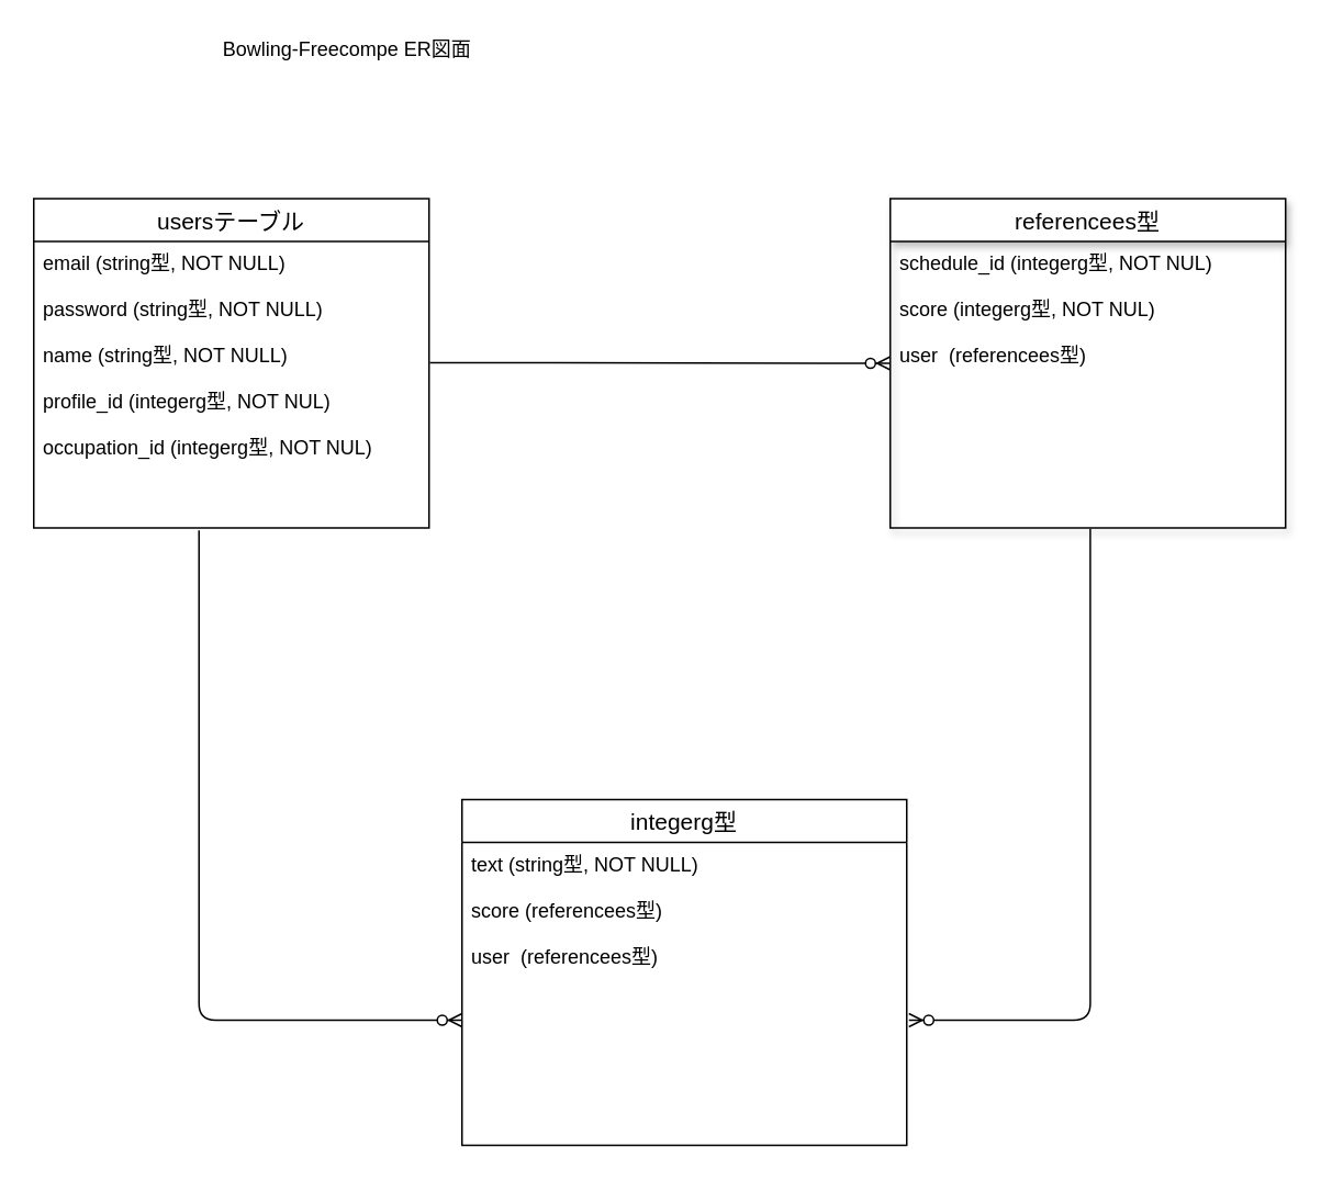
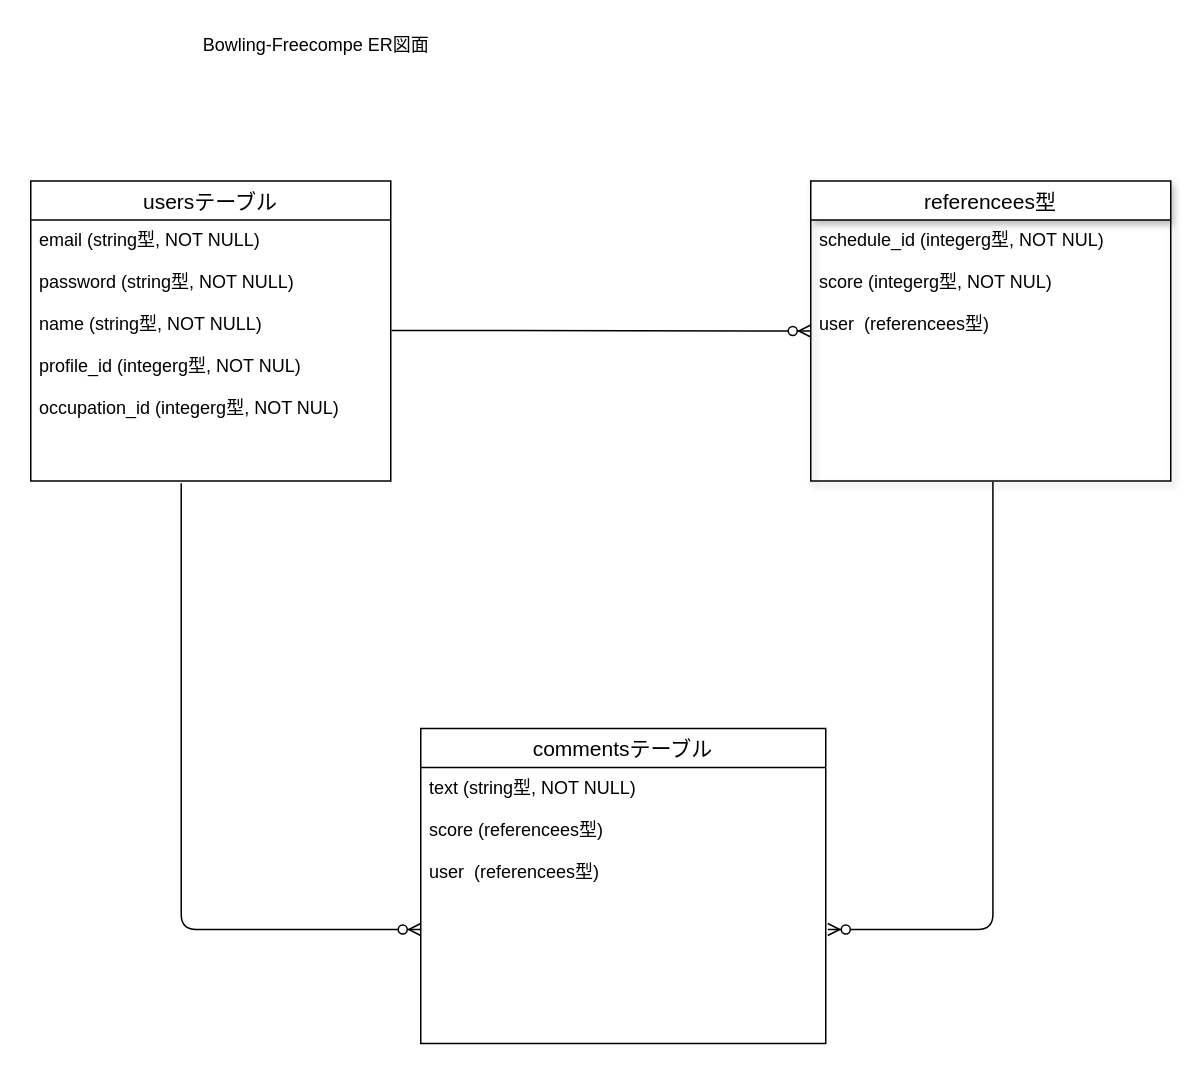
  <mxCell id="0" />
  <mxCell id="1" parent="0" />
  <mxCell id="2" value="usersテーブル" style="swimlane;fontStyle=0;childLayout=stackLayout;horizontal=1;startSize=26;horizontalStack=0;resizeParent=1;resizeParentMax=0;resizeLast=0;collapsible=1;marginBottom=0;align=center;fontSize=14;" vertex="1" parent="1"><mxGeometry y="120" width="240" height="200" as="geometry" x="20" /></mxCell>
  <mxCell id="3" value="email (string型, NOT NULL)&#10;&#10;password (string型, NOT NULL)&#10;&#10;name (string型, NOT NULL)&#10;&#10;profile_id (integerg型, NOT NUL)&#10;&#10;occupation_id (integerg型, NOT NUL)&#10;&#10;" style="text;strokeColor=none;fillColor=none;spacingLeft=4;spacingRight=4;overflow=hidden;rotatable=0;points=[[0,0.5],[1,0.5]];portConstraint=eastwest;fontSize=12;" vertex="1" parent="2"><mxGeometry y="26" width="240" height="174" as="geometry" /></mxCell>
  <mxCell id="4" value="referencees型" style="swimlane;fontStyle=0;childLayout=stackLayout;horizontal=1;startSize=26;horizontalStack=0;resizeParent=1;resizeParentMax=0;resizeLast=0;collapsible=1;marginBottom=0;align=center;fontSize=14;shadow=1;" vertex="1" parent="1"><mxGeometry x="540" y="120" width="240" height="200" as="geometry" /></mxCell>
  <mxCell id="5" value="schedule_id (integerg型, NOT NUL)&#10;&#10;score (integerg型, NOT NUL)&#10;&#10;user  (referencees型)&#10;&#10;" style="text;strokeColor=none;fillColor=none;spacingLeft=4;spacingRight=4;overflow=hidden;rotatable=0;points=[[0,0.5],[1,0.5]];portConstraint=eastwest;fontSize=12;" vertex="1" parent="4"><mxGeometry y="26" width="240" height="174" as="geometry" /></mxCell>
- <mxCell id="6" value="integerg型" style="swimlane;fontStyle=0;childLayout=stackLayout;horizontal=1;startSize=26;horizontalStack=0;resizeParent=1;resizeParentMax=0;resizeLast=0;collapsible=1;marginBottom=0;align=center;fontSize=14;" vertex="1" parent="1"><mxGeometry x="280" y="485" width="270" height="210" as="geometry" /></mxCell>
+ <mxCell id="6" value="commentsテーブル" style="swimlane;fontStyle=0;childLayout=stackLayout;horizontal=1;startSize=26;horizontalStack=0;resizeParent=1;resizeParentMax=0;resizeLast=0;collapsible=1;marginBottom=0;align=center;fontSize=14;" vertex="1" parent="1"><mxGeometry x="280" y="485" width="270" height="210" as="geometry" /></mxCell>
  <mxCell id="7" value="text (string型, NOT NULL)&#10;&#10;score (referencees型)&#10;&#10;user  (referencees型)" style="text;strokeColor=none;fillColor=none;spacingLeft=4;spacingRight=4;overflow=hidden;rotatable=0;points=[[0,0.5],[1,0.5]];portConstraint=eastwest;fontSize=12;" vertex="1" parent="6"><mxGeometry y="26" width="270" height="184" as="geometry" /></mxCell>
  <mxCell id="8" style="edgeStyle=orthogonalEdgeStyle;rounded=0;orthogonalLoop=1;jettySize=auto;html=1;exitX=0.5;exitY=1;exitDx=0;exitDy=0;" edge="1" parent="1"><mxGeometry relative="1" as="geometry"><mxPoint x="690" y="320" as="targetPoint" /><mxPoint x="690" y="320" as="sourcePoint" /></mxGeometry></mxCell>
  <mxCell id="9" value="" style="edgeStyle=entityRelationEdgeStyle;fontSize=12;html=1;endArrow=ERzeroToMany;endFill=1;exitX=1.002;exitY=0.423;exitDx=0;exitDy=0;exitPerimeter=0;" edge="1" parent="1" source="3"><mxGeometry width="100" height="100" relative="1" as="geometry"><mxPoint x="440" y="320" as="sourcePoint" /><mxPoint x="540" y="220" as="targetPoint" /></mxGeometry></mxCell>
  <mxCell id="10" value="" style="edgeStyle=elbowEdgeStyle;fontSize=12;html=1;endArrow=ERzeroToMany;endFill=1;exitX=0.418;exitY=1.009;exitDx=0;exitDy=0;exitPerimeter=0;elbow=vertical;" edge="1" parent="1" source="3" target="7"><mxGeometry width="100" height="100" relative="1" as="geometry"><mxPoint x="330" y="450" as="sourcePoint" /><mxPoint x="220" y="600" as="targetPoint" /><Array as="points"><mxPoint x="190" y="619" /></Array></mxGeometry></mxCell>
  <mxCell id="11" value="" style="edgeStyle=elbowEdgeStyle;fontSize=12;html=1;endArrow=ERzeroToMany;endFill=1;entryX=1.005;entryY=0.585;entryDx=0;entryDy=0;entryPerimeter=0;exitX=0.506;exitY=1.003;exitDx=0;exitDy=0;exitPerimeter=0;elbow=vertical;" edge="1" parent="1" source="5" target="7"><mxGeometry width="100" height="100" relative="1" as="geometry"><mxPoint x="630" y="500" as="sourcePoint" /><mxPoint x="730" y="400" as="targetPoint" /><Array as="points"><mxPoint x="610" y="619" /></Array></mxGeometry></mxCell>
  <mxCell id="12" value="Bowling-Freecompe ER図面" style="text;html=1;align=center;verticalAlign=middle;resizable=0;points=[];autosize=1;" vertex="1" parent="1"><mxGeometry x="125" y="20" width="170" height="20" as="geometry" /></mxCell>
